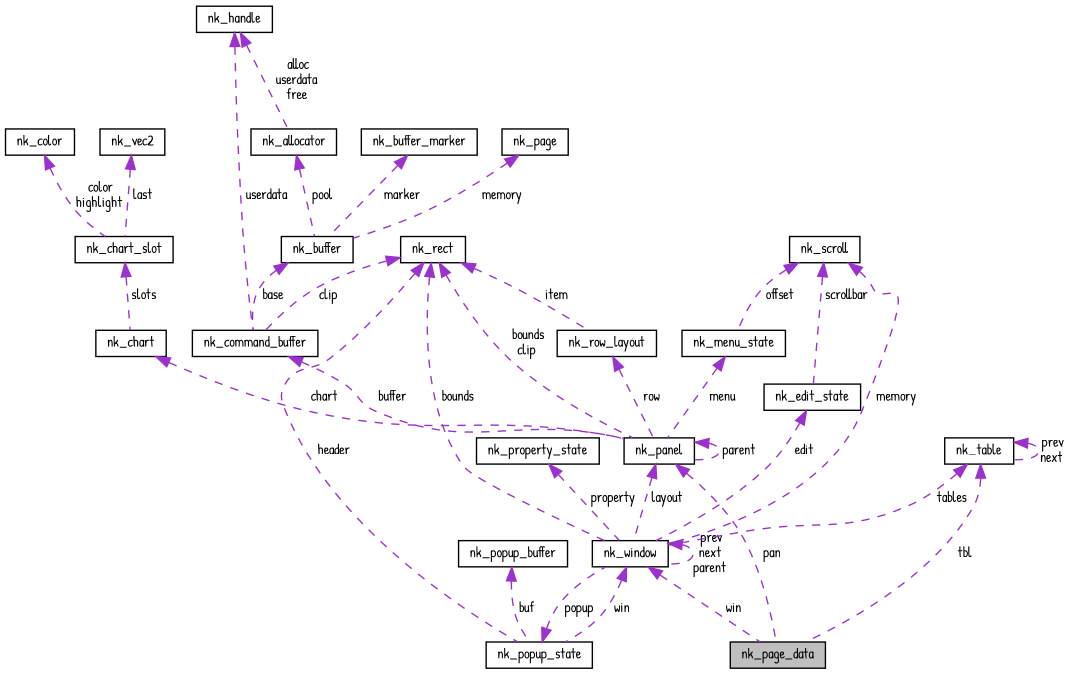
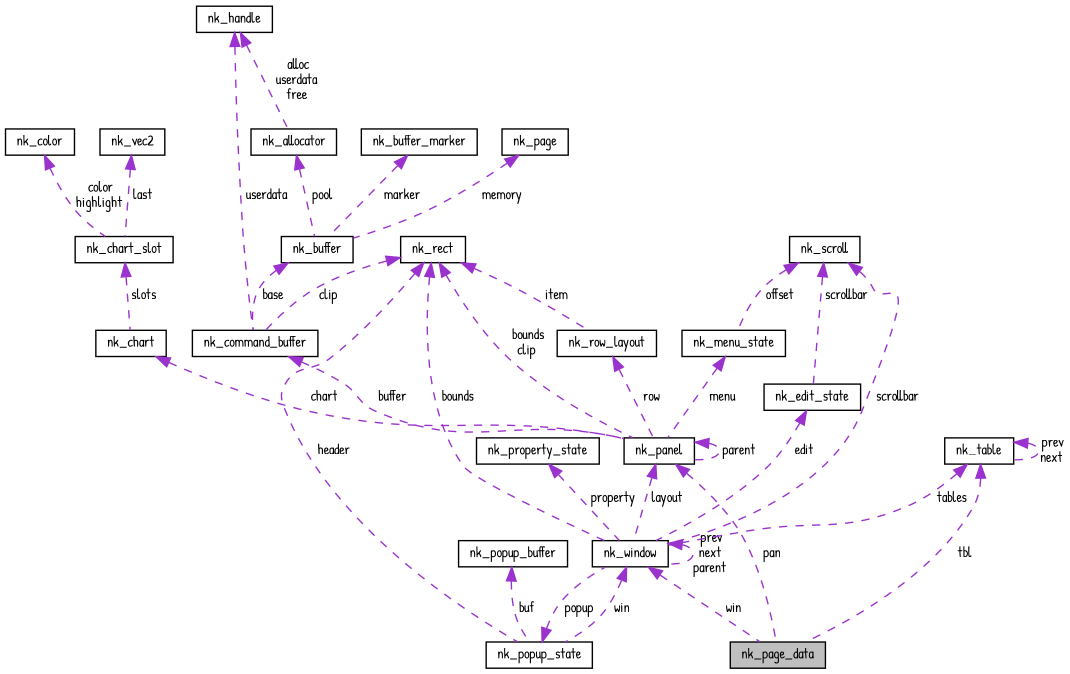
  digraph {
    fontname="Patrick Hand"
    node [color=black fillcolor=white fontname="Patrick Hand" fontsize=10 shape=record style=filled]
    edge [color=darkorchid3 dir=back fontname="Patrick Hand" fontsize=10 labelfontname=Helvetica labelfontsize=10 style=dashed]
    n1 [fillcolor=grey75 fontcolor=black height=0.2 label=nk_page_data width=0.4]
    n2 [height=0.2 label=nk_window width=0.4]
    n3 [height=0.2 label=nk_popup_state width=0.4]
    n4 [height=0.2 label=nk_command_buffer width=0.4]
    n5 [height=0.2 label=nk_panel width=0.4]
    n6 [height=0.2 label=nk_rect width=0.4]
    n7 [height=0.2 label=nk_row_layout width=0.4]
    n8 [height=0.2 label=nk_buffer width=0.4]
    n9 [height=0.2 label=nk_allocator width=0.4]
    n10 [height=0.2 label=nk_handle width=0.4]
    n11 [height=0.2 label=nk_buffer_marker width=0.4]
    n12 [height=0.2 label=nk_page width=0.4]
    n13 [height=0.2 label=nk_scroll width=0.4]
    n14 [height=0.2 label=nk_menu_state width=0.4]
    n15 [height=0.2 label=nk_edit_state width=0.4]
    n16 [height=0.2 label=nk_property_state width=0.4]
    n17 [height=0.2 label=nk_chart width=0.4]
    n18 [height=0.2 label=nk_chart_slot width=0.4]
    n19 [height=0.2 label=nk_color width=0.4]
    n20 [height=0.2 label=nk_vec2 width=0.4]
    n21 [height=0.2 label=nk_table width=0.4]
    n22 [height=0.2 label=nk_popup_buffer width=0.4]
    n2 -> n1 [label=" win"]
    n2 -> n2 [label=" prev\nnext\nparent"]
    n2 -> n3 [label=" win"]
    n3 -> n2 [label=" popup"]
    n4 -> n5 [label=" buffer"]
    n5 -> n1 [label=" pan"]
    n5 -> n2 [label=" layout"]
    n5 -> n5 [label=" parent"]
    n6 -> n2 [label=" bounds"]
    n6 -> n3 [label=" header"]
    n6 -> n4 [label=" clip"]
    n6 -> n5 [label=" bounds\nclip"]
    n6 -> n7 [label=" item"]
    n7 -> n5 [label=" row"]
    n8 -> n4 [label=" base"]
    n9 -> n8 [label=" pool"]
    n10 -> n4 [label=" userdata"]
    n10 -> n9 [label=" alloc\nuserdata\nfree"]
    n11 -> n8 [label=" marker"]
    n12 -> n8 [label=" memory"]
-   n13 -> n2 [label=" memory"]
+   n13 -> n2 [label=" scrollbar"]
    n13 -> n14 [label=" offset"]
    n13 -> n15 [label=" scrollbar"]
    n14 -> n5 [label=" menu"]
    n15 -> n2 [label=" edit"]
    n16 -> n2 [label=" property"]
    n17 -> n5 [label=" chart"]
    n18 -> n17 [label=" slots"]
    n19 -> n18 [label=" color\nhighlight"]
    n20 -> n18 [label=" last"]
    n21 -> n1 [label=" tbl"]
    n21 -> n2 [label=" tables"]
    n21 -> n21 [label=" prev\nnext"]
    n22 -> n3 [label=" buf"]
  }
